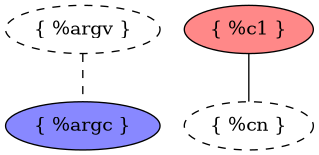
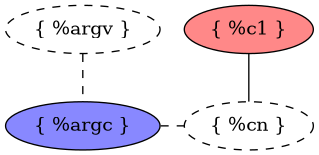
  graph {
    fontname=monospace
    node [style=filled]
    edge [style=dashed]
    "{ %argc }" [fillcolor="#8888ff"]
    "{ %cn }" [style=dashed]
    "{ %argv }" [style=dashed]
    "{ %c1 }" [fillcolor="#ff8888"]
    subgraph sub_1 {
      rank=same
      "{ %argc }"
      "{ %cn }"
    }
    subgraph sub_2 {
      rank=same
      "{ %argv }"
      "{ %c1 }"
    }
+   "{ %argc }" -- "{ %cn }"
    "{ %argv }" -- "{ %argc }"
    "{ %argv }" -- "{ %cn }" [style=invis]
    "{ %argv }" -- "{ %c1 }" [style=invis]
    "{ %c1 }" -- "{ %cn }" [style=""]
  }
